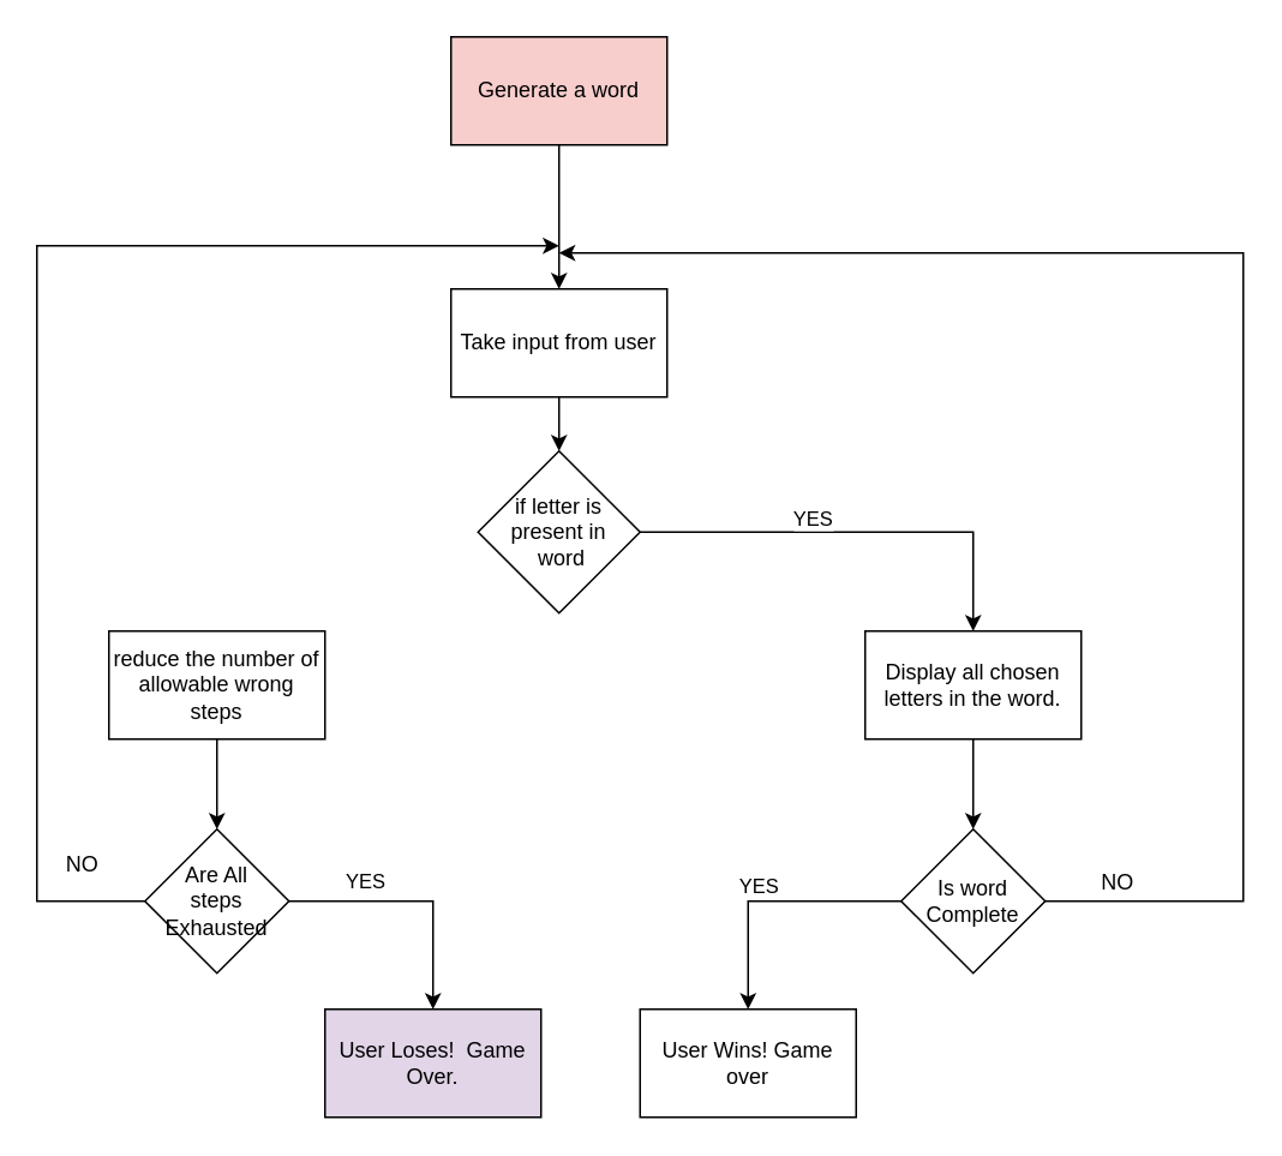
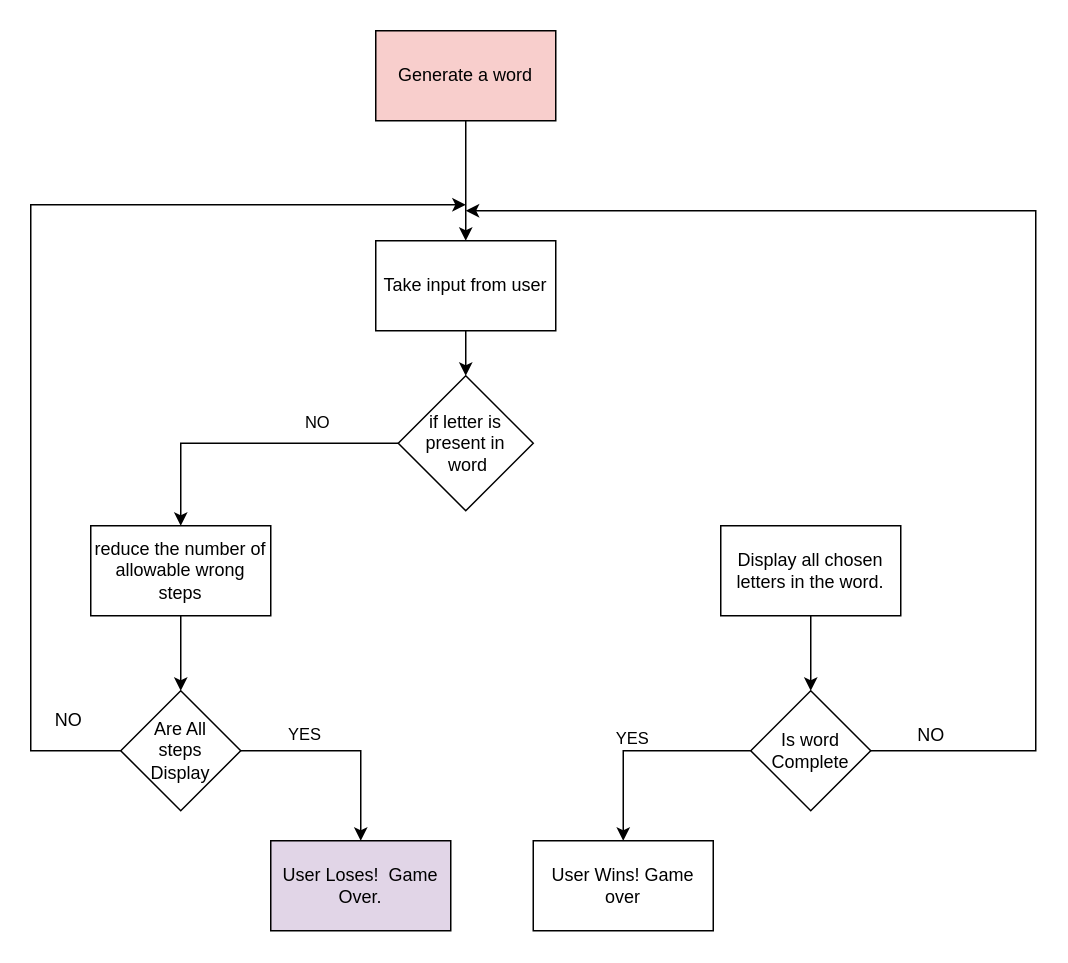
  <mxCell id="0" />
  <mxCell id="1" parent="0" />
  <mxCell id="2" value="" style="edgeStyle=orthogonalEdgeStyle;rounded=0;orthogonalLoop=1;jettySize=auto;html=1;" edge="1" parent="1" source="3" target="8"><mxGeometry relative="1" as="geometry" /></mxCell>
  <mxCell id="3" value="Take input from user&lt;br&gt;" style="rounded=0;whiteSpace=wrap;html=1;" vertex="1" parent="1"><mxGeometry x="250" y="160" width="120" height="60" as="geometry" /></mxCell>
- <mxCell id="4" style="edgeStyle=orthogonalEdgeStyle;rounded=0;orthogonalLoop=1;jettySize=auto;html=1;entryX=0.5;entryY=0;entryDx=0;entryDy=0;" edge="1" parent="1" source="8" target="10"><mxGeometry relative="1" as="geometry" /></mxCell>
- <mxCell id="5" value="YES" style="edgeLabel;html=1;align=center;verticalAlign=middle;resizable=0;points=[];" vertex="1" connectable="0" parent="4"><mxGeometry x="-0.094" y="8" relative="1" as="geometry"><mxPoint x="-14" as="offset" /></mxGeometry></mxCell>
+ <mxCell id="6" style="edgeStyle=orthogonalEdgeStyle;rounded=0;orthogonalLoop=1;jettySize=auto;html=1;entryX=0.5;entryY=0;entryDx=0;entryDy=0;" edge="1" parent="1" source="8" target="12"><mxGeometry relative="1" as="geometry" /></mxCell>
+ <mxCell id="7" value="NO" style="edgeLabel;html=1;align=center;verticalAlign=middle;resizable=0;points=[];" vertex="1" connectable="0" parent="6"><mxGeometry x="-0.447" y="-5" relative="1" as="geometry"><mxPoint y="-10" as="offset" /></mxGeometry></mxCell>
  <mxCell id="8" value="if letter is present in&lt;br&gt;&amp;nbsp;word" style="rhombus;whiteSpace=wrap;html=1;" vertex="1" parent="1"><mxGeometry x="265" y="250" width="90" height="90" as="geometry" /></mxCell>
  <mxCell id="9" value="" style="edgeStyle=orthogonalEdgeStyle;rounded=0;orthogonalLoop=1;jettySize=auto;html=1;" edge="1" parent="1" source="10" target="14"><mxGeometry relative="1" as="geometry" /></mxCell>
  <mxCell id="10" value="Display all chosen letters in the word." style="rounded=0;whiteSpace=wrap;html=1;" vertex="1" parent="1"><mxGeometry x="480" y="350" width="120" height="60" as="geometry" /></mxCell>
  <mxCell id="11" value="" style="edgeStyle=orthogonalEdgeStyle;rounded=0;orthogonalLoop=1;jettySize=auto;html=1;" edge="1" parent="1" source="12" target="17"><mxGeometry relative="1" as="geometry" /></mxCell>
  <mxCell id="12" value="reduce the number of allowable wrong steps" style="rounded=0;whiteSpace=wrap;html=1;" vertex="1" parent="1"><mxGeometry x="60" y="350" width="120" height="60" as="geometry" /></mxCell>
  <mxCell id="13" style="edgeStyle=orthogonalEdgeStyle;rounded=0;orthogonalLoop=1;jettySize=auto;html=1;entryX=0.5;entryY=0;entryDx=0;entryDy=0;" edge="1" parent="1" source="14" target="18"><mxGeometry relative="1" as="geometry" /></mxCell>
  <mxCell id="14" value="Is word&lt;br&gt;Complete" style="rhombus;whiteSpace=wrap;html=1;" vertex="1" parent="1"><mxGeometry x="500" y="460" width="80" height="80" as="geometry" /></mxCell>
  <mxCell id="15" style="edgeStyle=orthogonalEdgeStyle;rounded=0;orthogonalLoop=1;jettySize=auto;html=1;entryX=0.5;entryY=0;entryDx=0;entryDy=0;" edge="1" parent="1" source="17" target="22"><mxGeometry relative="1" as="geometry" /></mxCell>
  <mxCell id="16" style="edgeStyle=orthogonalEdgeStyle;rounded=0;orthogonalLoop=1;jettySize=auto;html=1;" edge="1" parent="1" source="17"><mxGeometry relative="1" as="geometry"><mxPoint x="310" y="136" as="targetPoint" /><Array as="points"><mxPoint x="20" y="500" /><mxPoint x="20" y="136" /></Array></mxGeometry></mxCell>
- <mxCell id="17" value="Are All &lt;br&gt;steps&lt;br&gt;Exhausted" style="rhombus;whiteSpace=wrap;html=1;" vertex="1" parent="1"><mxGeometry x="80" y="460" width="80" height="80" as="geometry" /></mxCell>
+ <mxCell id="17" value="Are All &lt;br&gt;steps&lt;br&gt;Display" style="rhombus;whiteSpace=wrap;html=1;" vertex="1" parent="1"><mxGeometry x="80" y="460" width="80" height="80" as="geometry" /></mxCell>
  <mxCell id="18" value="User Wins! Game over" style="rounded=0;whiteSpace=wrap;html=1;" vertex="1" parent="1"><mxGeometry x="355" y="560" width="120" height="60" as="geometry" /></mxCell>
  <mxCell id="19" value="YES" style="edgeLabel;html=1;align=center;verticalAlign=middle;resizable=0;points=[];" vertex="1" connectable="0" parent="1"><mxGeometry x="610" y="500" as="geometry"><mxPoint x="-190" y="-9" as="offset" /></mxGeometry></mxCell>
  <mxCell id="20" value="NO" style="text;html=1;align=center;verticalAlign=middle;resizable=0;points=[];autosize=1;strokeColor=none;fillColor=none;" vertex="1" parent="1"><mxGeometry x="605" y="480" width="30" height="20" as="geometry" /></mxCell>
  <mxCell id="21" value="" style="endArrow=classic;html=1;rounded=0;exitX=1;exitY=0.5;exitDx=0;exitDy=0;" edge="1" parent="1" source="14"><mxGeometry width="50" height="50" relative="1" as="geometry"><mxPoint x="640" y="520" as="sourcePoint" /><mxPoint x="310" y="140" as="targetPoint" /><Array as="points"><mxPoint x="690" y="500" /><mxPoint x="690" y="140" /><mxPoint x="490" y="140" /></Array></mxGeometry></mxCell>
  <mxCell id="22" value="User Loses!&amp;nbsp; Game Over." style="rounded=0;whiteSpace=wrap;html=1;fillColor=#e1d5e7;" vertex="1" parent="1"><mxGeometry x="180" y="560" width="120" height="60" as="geometry" /></mxCell>
  <mxCell id="23" value="&lt;span style=&quot;color: rgb(0, 0, 0); font-family: helvetica; font-size: 11px; font-style: normal; font-weight: 400; letter-spacing: normal; text-align: center; text-indent: 0px; text-transform: none; word-spacing: 0px; background-color: rgb(255, 255, 255); display: inline; float: none;&quot;&gt;YES&lt;/span&gt;" style="text;whiteSpace=wrap;html=1;" vertex="1" parent="1"><mxGeometry x="190" y="475" width="50" height="30" as="geometry" /></mxCell>
  <mxCell id="24" value="NO" style="text;html=1;align=center;verticalAlign=middle;resizable=0;points=[];autosize=1;strokeColor=none;fillColor=none;" vertex="1" parent="1"><mxGeometry x="30" y="470" width="30" height="20" as="geometry" /></mxCell>
  <mxCell id="25" value="" style="edgeStyle=orthogonalEdgeStyle;rounded=0;orthogonalLoop=1;jettySize=auto;html=1;" edge="1" parent="1" source="26" target="3"><mxGeometry relative="1" as="geometry" /></mxCell>
  <mxCell id="26" value="Generate a word" style="rounded=0;whiteSpace=wrap;html=1;fillColor=#f8cecc;" vertex="1" parent="1"><mxGeometry x="250" y="20" width="120" height="60" as="geometry" /></mxCell>
